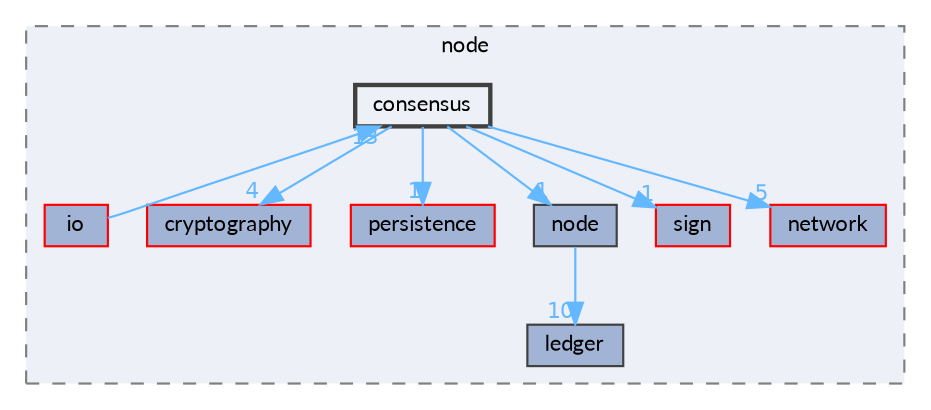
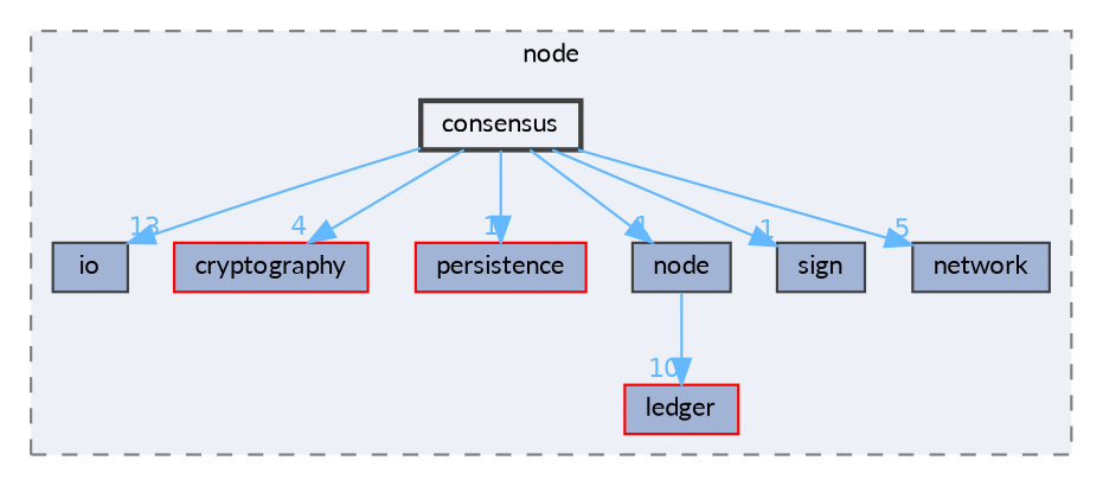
  digraph {
    compound=true
    fontname=Lato
    node [color=red fillcolor="#a2b4d6" fontname=Lato fontsize=10 shape=box style=filled]
    edge [color=steelblue1 fontcolor=steelblue1 fontname=Lato fontsize=10 headlabel=1 labeldistance=1.5 labelfontname=Helvetica labelfontsize=10]
    n1 [height=0.2 label=cryptography width=0.4]
-   n2 [color=grey25 height=0.2 label=ledger width=0.4]
+   n2 [height=0.2 label=ledger width=0.4]
    n3 [height=0.2 label=persistence width=0.4]
    n4 [color=grey25 height=0.2 label="node" width=0.4]
-   n5 [height=0.2 label=sign width=0.4]
-   n6 [height=0.2 label=network width=0.4]
-   n7 [height=0.2 label=io width=0.4]
+   n5 [color=grey25 height=0.2 label=sign width=0.4]
+   n6 [color=grey25 height=0.2 label=network width=0.4]
+   n7 [color=grey25 height=0.2 label=io width=0.4]
    n8 [color=grey25 fillcolor="#edf0f7" height=0.2 label=consensus style="filled,bold" width=0.4]
    subgraph cluster_1 {
      bgcolor="#edf0f7"
      fontsize=10
      label="node"
      pencolor=grey50
      style="filled,dashed"
      n1
      n2
      n3
      n4
      n5
      n6
      n7
      n8
    }
    n4 -> n2 [headlabel=10]
    n8 -> n1 [headlabel=4]
    n8 -> n3
    n8 -> n4
    n8 -> n5
    n8 -> n6 [headlabel=5]
-   n7 -> n8 [headlabel=13]
+   n8 -> n7 [headlabel=13]
  }
